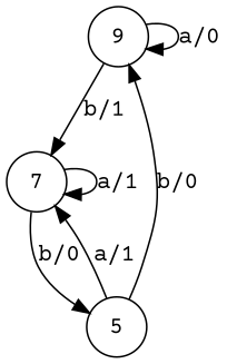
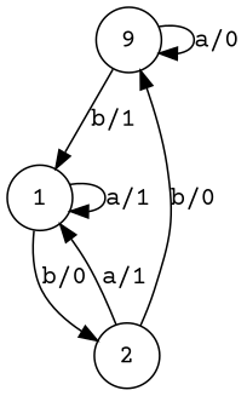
  digraph {
    fontname="Courier Prime"
    node [fontname="Courier Prime" shape=circle]
    edge [fontname="Courier Prime"]
    n1 [label=9]
-   n2 [label=7]
-   n3 [label=5]
+   n2 [label=1]
+   n3 [label=2]
    n1 -> n1 [label="a/0"]
    n1 -> n2 [label="b/1"]
    n2 -> n2 [label="a/1"]
    n2 -> n3 [label="b/0"]
    n3 -> n1 [label="b/0"]
    n3 -> n2 [label="a/1"]
  }
